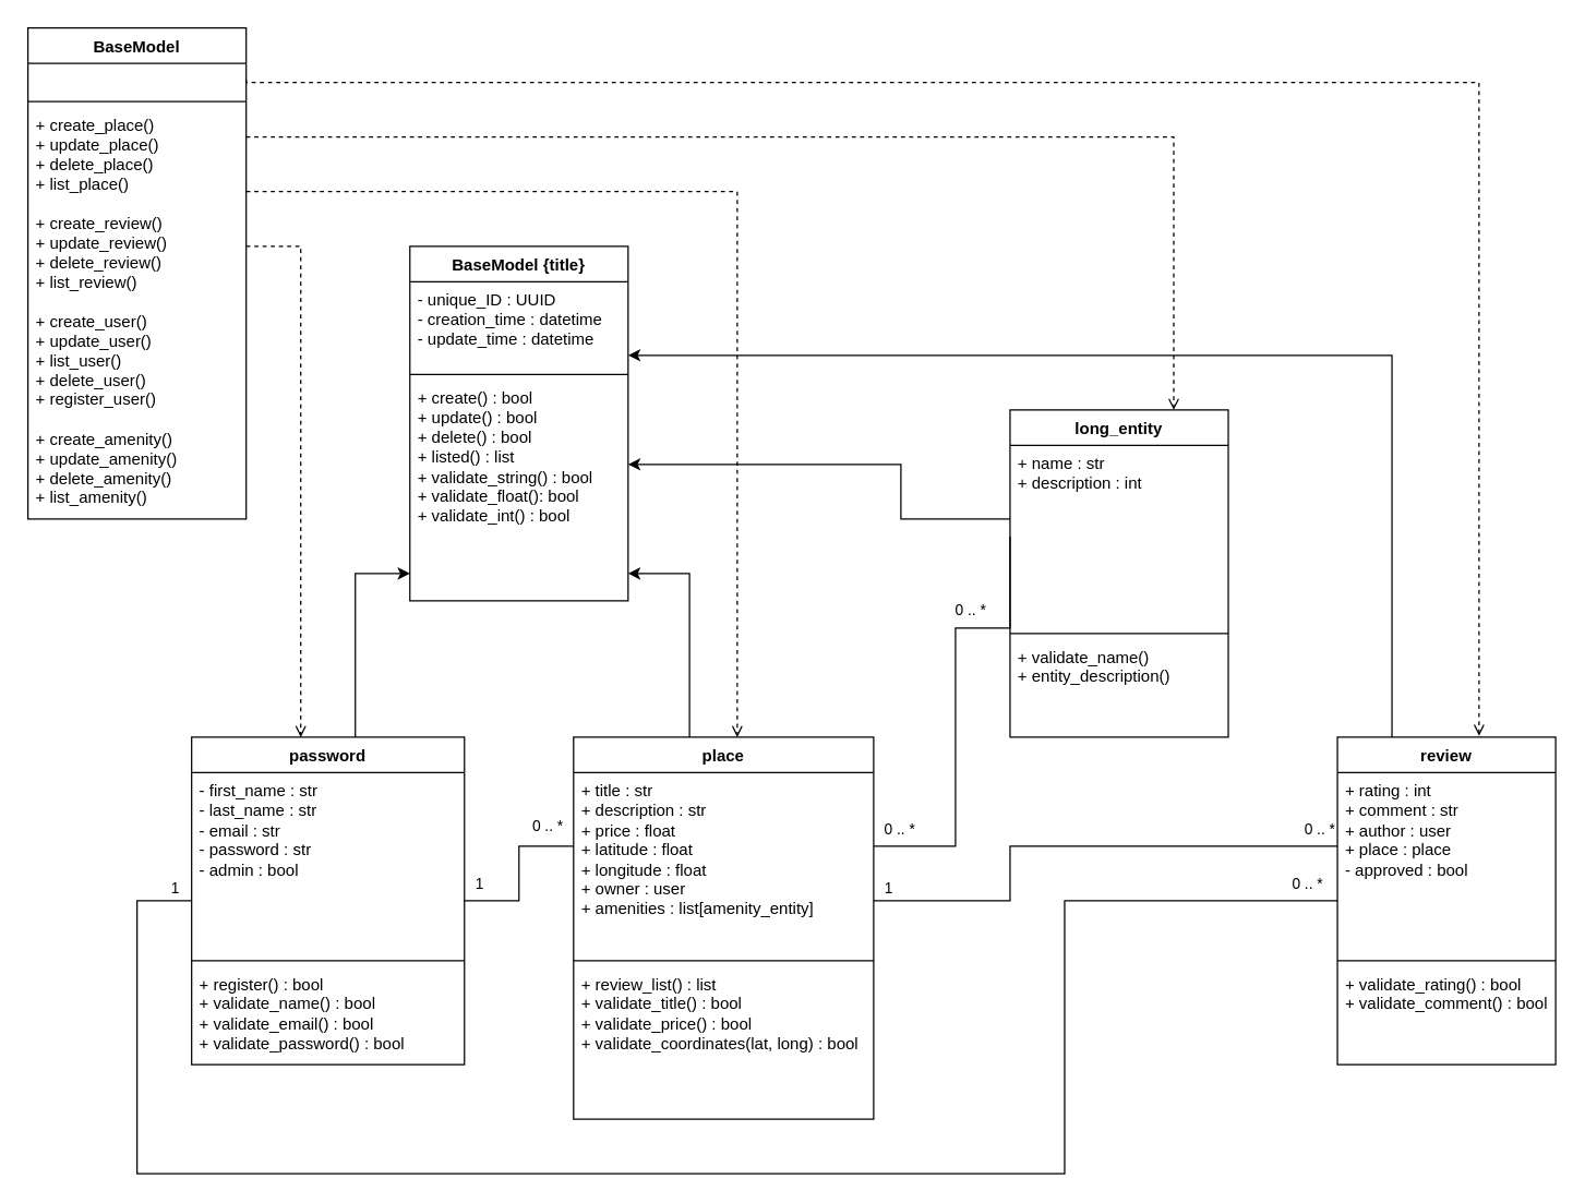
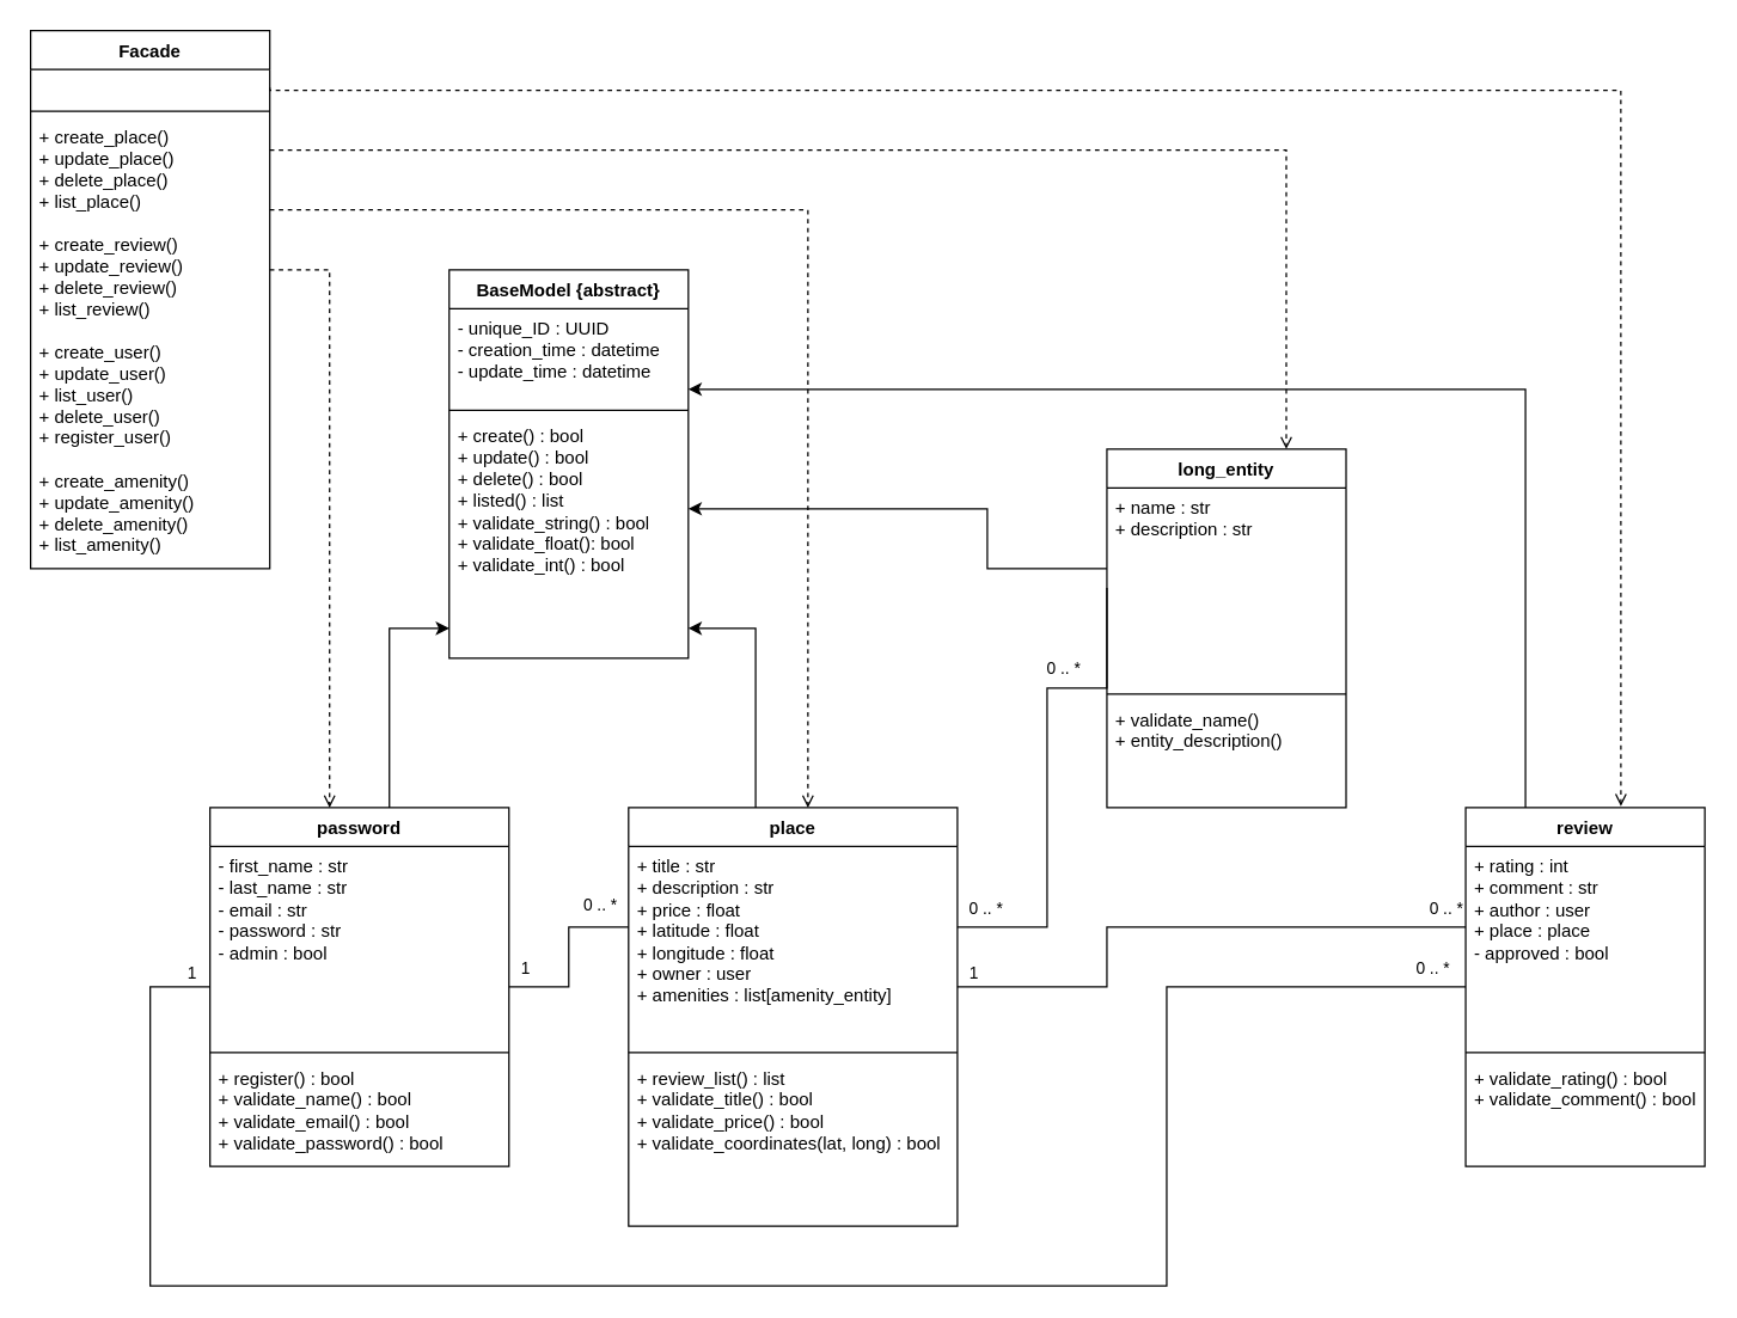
  <mxCell id="0" />
  <mxCell id="1" parent="0" />
  <mxCell id="2" style="edgeStyle=orthogonalEdgeStyle;rounded=0;orthogonalLoop=1;jettySize=auto;html=1;" parent="1" source="6" target="13" edge="1"><mxGeometry relative="1" as="geometry"><Array as="points"><mxPoint x="260" y="420" /></Array></mxGeometry></mxCell>
  <mxCell id="3" style="edgeStyle=orthogonalEdgeStyle;rounded=0;orthogonalLoop=1;jettySize=auto;html=1;endArrow=none;startFill=0;" parent="1" source="6" target="21" edge="1"><mxGeometry relative="1" as="geometry"><Array as="points"><mxPoint x="100" y="660" /><mxPoint x="100" y="860" /><mxPoint x="780" y="860" /><mxPoint x="780" y="660" /></Array></mxGeometry></mxCell>
  <mxCell id="4" value="1" style="edgeLabel;html=1;align=center;verticalAlign=middle;resizable=0;points=[];" parent="3" vertex="1" connectable="0"><mxGeometry x="-0.98" relative="1" as="geometry"><mxPoint y="-10" as="offset" /></mxGeometry></mxCell>
  <mxCell id="5" value="0 .. *" style="edgeLabel;html=1;align=center;verticalAlign=middle;resizable=0;points=[];" parent="3" vertex="1" connectable="0"><mxGeometry x="0.955" relative="1" as="geometry"><mxPoint x="7" y="-13" as="offset" /></mxGeometry></mxCell>
  <mxCell id="6" value="password" style="swimlane;fontStyle=1;align=center;verticalAlign=top;childLayout=stackLayout;horizontal=1;startSize=26;horizontalStack=0;resizeParent=1;resizeParentMax=0;resizeLast=0;collapsible=1;marginBottom=0;whiteSpace=wrap;html=1;" parent="1" vertex="1"><mxGeometry x="140" y="540" width="200" height="240" as="geometry" /></mxCell>
  <mxCell id="7" value="- first_name : str&lt;div&gt;- last_name : str&lt;/div&gt;&lt;div&gt;- email : str&lt;/div&gt;&lt;div&gt;- password : str&lt;/div&gt;&lt;div&gt;- admin : bool&lt;/div&gt;" style="text;strokeColor=none;fillColor=none;align=left;verticalAlign=top;spacingLeft=4;spacingRight=4;overflow=hidden;rotatable=0;points=[[0,0.5],[1,0.5]];portConstraint=eastwest;whiteSpace=wrap;html=1;" parent="6" vertex="1"><mxGeometry y="26" width="200" height="134" as="geometry" /></mxCell>
  <mxCell id="8" value="" style="line;strokeWidth=1;fillColor=none;align=left;verticalAlign=middle;spacingTop=-1;spacingLeft=3;spacingRight=3;rotatable=0;labelPosition=right;points=[];portConstraint=eastwest;strokeColor=inherit;" parent="6" vertex="1"><mxGeometry y="160" width="200" height="8" as="geometry" /></mxCell>
  <mxCell id="9" value="+ register() : bool&lt;div&gt;+ validate_name() : bool&lt;br&gt;&lt;div&gt;+ validate_email() : bool&lt;/div&gt;&lt;/div&gt;&lt;div&gt;+ validate_password() : bool&lt;/div&gt;" style="text;strokeColor=none;fillColor=none;align=left;verticalAlign=top;spacingLeft=4;spacingRight=4;overflow=hidden;rotatable=0;points=[[0,0.5],[1,0.5]];portConstraint=eastwest;whiteSpace=wrap;html=1;" parent="6" vertex="1"><mxGeometry y="168" width="200" height="72" as="geometry" /></mxCell>
- <mxCell id="10" value="BaseModel {title}" style="swimlane;fontStyle=1;align=center;verticalAlign=top;childLayout=stackLayout;horizontal=1;startSize=26;horizontalStack=0;resizeParent=1;resizeParentMax=0;resizeLast=0;collapsible=1;marginBottom=0;whiteSpace=wrap;html=1;" parent="1" vertex="1"><mxGeometry x="300" y="180" width="160" height="260" as="geometry" /></mxCell>
+ <mxCell id="10" value="BaseModel {abstract}" style="swimlane;fontStyle=1;align=center;verticalAlign=top;childLayout=stackLayout;horizontal=1;startSize=26;horizontalStack=0;resizeParent=1;resizeParentMax=0;resizeLast=0;collapsible=1;marginBottom=0;whiteSpace=wrap;html=1;" parent="1" vertex="1"><mxGeometry x="300" y="180" width="160" height="260" as="geometry" /></mxCell>
  <mxCell id="11" value="- unique_ID : UUID&lt;div&gt;- creation_time : datetime&lt;br&gt;&lt;div&gt;- update_time : datetime&lt;/div&gt;&lt;/div&gt;" style="text;strokeColor=none;fillColor=none;align=left;verticalAlign=top;spacingLeft=4;spacingRight=4;overflow=hidden;rotatable=0;points=[[0,0.5],[1,0.5]];portConstraint=eastwest;whiteSpace=wrap;html=1;" parent="10" vertex="1"><mxGeometry y="26" width="160" height="64" as="geometry" /></mxCell>
  <mxCell id="12" value="" style="line;strokeWidth=1;fillColor=none;align=left;verticalAlign=middle;spacingTop=-1;spacingLeft=3;spacingRight=3;rotatable=0;labelPosition=right;points=[];portConstraint=eastwest;strokeColor=inherit;" parent="10" vertex="1"><mxGeometry y="90" width="160" height="8" as="geometry" /></mxCell>
  <mxCell id="13" value="+ create() : bool&lt;div&gt;+ update() : bool&lt;/div&gt;&lt;div&gt;+ delete() : bool&lt;/div&gt;&lt;div&gt;+ listed() : list&lt;/div&gt;&lt;div&gt;+ validate_string() : bool&lt;/div&gt;&lt;div&gt;+ validate_float(): bool&lt;/div&gt;&lt;div&gt;&lt;span style=&quot;background-color: initial;&quot;&gt;+ validate_int() : bool&lt;/span&gt;&lt;br&gt;&lt;/div&gt;" style="text;strokeColor=none;fillColor=none;align=left;verticalAlign=top;spacingLeft=4;spacingRight=4;overflow=hidden;rotatable=0;points=[[0,0.5],[1,0.5]];portConstraint=eastwest;whiteSpace=wrap;html=1;" parent="10" vertex="1"><mxGeometry y="98" width="160" height="162" as="geometry" /></mxCell>
  <mxCell id="14" style="edgeStyle=orthogonalEdgeStyle;rounded=0;orthogonalLoop=1;jettySize=auto;html=1;" parent="1" source="15" target="13" edge="1"><mxGeometry relative="1" as="geometry"><Array as="points"><mxPoint x="505" y="420" /></Array></mxGeometry></mxCell>
  <mxCell id="15" value="place" style="swimlane;fontStyle=1;align=center;verticalAlign=top;childLayout=stackLayout;horizontal=1;startSize=26;horizontalStack=0;resizeParent=1;resizeParentMax=0;resizeLast=0;collapsible=1;marginBottom=0;whiteSpace=wrap;html=1;" parent="1" vertex="1"><mxGeometry x="420" y="540" width="220" height="280" as="geometry" /></mxCell>
  <mxCell id="16" value="+ title : str&lt;div&gt;+ description : str&lt;/div&gt;&lt;div&gt;+ price : float&lt;/div&gt;&lt;div&gt;+&amp;nbsp;&lt;span style=&quot;background-color: transparent;&quot;&gt;latitude : float&lt;/span&gt;&lt;/div&gt;&lt;div&gt;+ longitude : float&lt;/div&gt;&lt;div&gt;+ owner : user&lt;/div&gt;&lt;div&gt;+ amenities : list[amenity_entity]&lt;/div&gt;" style="text;strokeColor=none;fillColor=none;align=left;verticalAlign=top;spacingLeft=4;spacingRight=4;overflow=hidden;rotatable=0;points=[[0,0.5],[1,0.5]];portConstraint=eastwest;whiteSpace=wrap;html=1;" parent="15" vertex="1"><mxGeometry y="26" width="220" height="134" as="geometry" /></mxCell>
  <mxCell id="17" value="" style="line;strokeWidth=1;fillColor=none;align=left;verticalAlign=middle;spacingTop=-1;spacingLeft=3;spacingRight=3;rotatable=0;labelPosition=right;points=[];portConstraint=eastwest;strokeColor=inherit;" parent="15" vertex="1"><mxGeometry y="160" width="220" height="8" as="geometry" /></mxCell>
  <mxCell id="18" value="+ review_list() : list&lt;div&gt;+ validate_title() : bool&lt;/div&gt;&lt;div&gt;+ validate_price() : bool&lt;/div&gt;&lt;div&gt;&lt;span style=&quot;background-color: initial;&quot;&gt;+ validate_coordinates(lat, long) : bool&lt;/span&gt;&lt;br&gt;&lt;/div&gt;&lt;div&gt;&lt;br&gt;&lt;/div&gt;" style="text;strokeColor=none;fillColor=none;align=left;verticalAlign=top;spacingLeft=4;spacingRight=4;overflow=hidden;rotatable=0;points=[[0,0.5],[1,0.5]];portConstraint=eastwest;whiteSpace=wrap;html=1;" parent="15" vertex="1"><mxGeometry y="168" width="220" height="112" as="geometry" /></mxCell>
  <mxCell id="19" style="edgeStyle=orthogonalEdgeStyle;rounded=0;orthogonalLoop=1;jettySize=auto;html=1;" parent="1" source="20" edge="1"><mxGeometry relative="1" as="geometry"><mxPoint x="460" y="260" as="targetPoint" /><Array as="points"><mxPoint x="1020" y="260" /><mxPoint x="459" y="260" /></Array></mxGeometry></mxCell>
  <mxCell id="20" value="review" style="swimlane;fontStyle=1;align=center;verticalAlign=top;childLayout=stackLayout;horizontal=1;startSize=26;horizontalStack=0;resizeParent=1;resizeParentMax=0;resizeLast=0;collapsible=1;marginBottom=0;whiteSpace=wrap;html=1;" parent="1" vertex="1"><mxGeometry x="980" y="540" width="160" height="240" as="geometry" /></mxCell>
  <mxCell id="21" value="+ rating : int&lt;div&gt;+ comment : str&lt;/div&gt;&lt;div&gt;+ author : user&lt;/div&gt;&lt;div&gt;+ place : place&lt;/div&gt;&lt;div&gt;- approved : bool&lt;/div&gt;" style="text;strokeColor=none;fillColor=none;align=left;verticalAlign=top;spacingLeft=4;spacingRight=4;overflow=hidden;rotatable=0;points=[[0,0.5],[1,0.5]];portConstraint=eastwest;whiteSpace=wrap;html=1;" parent="20" vertex="1"><mxGeometry y="26" width="160" height="134" as="geometry" /></mxCell>
  <mxCell id="22" value="" style="line;strokeWidth=1;fillColor=none;align=left;verticalAlign=middle;spacingTop=-1;spacingLeft=3;spacingRight=3;rotatable=0;labelPosition=right;points=[];portConstraint=eastwest;strokeColor=inherit;" parent="20" vertex="1"><mxGeometry y="160" width="160" height="8" as="geometry" /></mxCell>
  <mxCell id="23" value="+ validate_rating() : bool&lt;div&gt;+ validate_comment() : bool&lt;/div&gt;" style="text;strokeColor=none;fillColor=none;align=left;verticalAlign=top;spacingLeft=4;spacingRight=4;overflow=hidden;rotatable=0;points=[[0,0.5],[1,0.5]];portConstraint=eastwest;whiteSpace=wrap;html=1;" parent="20" vertex="1"><mxGeometry y="168" width="160" height="72" as="geometry" /></mxCell>
  <mxCell id="24" value="long_entity" style="swimlane;fontStyle=1;align=center;verticalAlign=top;childLayout=stackLayout;horizontal=1;startSize=26;horizontalStack=0;resizeParent=1;resizeParentMax=0;resizeLast=0;collapsible=1;marginBottom=0;whiteSpace=wrap;html=1;" parent="1" vertex="1"><mxGeometry x="740" y="300" width="160" height="240" as="geometry" /></mxCell>
- <mxCell id="25" value="+ name : str&lt;div&gt;+ description : int&lt;/div&gt;" style="text;strokeColor=none;fillColor=none;align=left;verticalAlign=top;spacingLeft=4;spacingRight=4;overflow=hidden;rotatable=0;points=[[0,0.5],[1,0.5]];portConstraint=eastwest;whiteSpace=wrap;html=1;" parent="24" vertex="1"><mxGeometry y="26" width="160" height="134" as="geometry" /></mxCell>
+ <mxCell id="25" value="+ name : str&lt;div&gt;+ description : str&lt;/div&gt;" style="text;strokeColor=none;fillColor=none;align=left;verticalAlign=top;spacingLeft=4;spacingRight=4;overflow=hidden;rotatable=0;points=[[0,0.5],[1,0.5]];portConstraint=eastwest;whiteSpace=wrap;html=1;" parent="24" vertex="1"><mxGeometry y="26" width="160" height="134" as="geometry" /></mxCell>
  <mxCell id="26" value="" style="line;strokeWidth=1;fillColor=none;align=left;verticalAlign=middle;spacingTop=-1;spacingLeft=3;spacingRight=3;rotatable=0;labelPosition=right;points=[];portConstraint=eastwest;strokeColor=inherit;" parent="24" vertex="1"><mxGeometry y="160" width="160" height="8" as="geometry" /></mxCell>
  <mxCell id="27" value="&lt;div&gt;+ validate_name()&lt;/div&gt;&lt;div&gt;+ entity_description()&lt;/div&gt;" style="text;strokeColor=none;fillColor=none;align=left;verticalAlign=top;spacingLeft=4;spacingRight=4;overflow=hidden;rotatable=0;points=[[0,0.5],[1,0.5]];portConstraint=eastwest;whiteSpace=wrap;html=1;" parent="24" vertex="1"><mxGeometry y="168" width="160" height="72" as="geometry" /></mxCell>
  <mxCell id="28" style="edgeStyle=orthogonalEdgeStyle;rounded=0;orthogonalLoop=1;jettySize=auto;html=1;" parent="1" source="24" edge="1"><mxGeometry relative="1" as="geometry"><Array as="points"><mxPoint x="660" y="380" /><mxPoint x="660" y="340" /></Array><mxPoint x="460" y="340" as="targetPoint" /></mxGeometry></mxCell>
  <mxCell id="29" style="edgeStyle=orthogonalEdgeStyle;rounded=0;orthogonalLoop=1;jettySize=auto;html=1;entryX=0;entryY=0.5;entryDx=0;entryDy=0;endArrow=none;startFill=0;" parent="1" source="16" target="25" edge="1"><mxGeometry relative="1" as="geometry"><Array as="points"><mxPoint x="700" y="620" /><mxPoint x="700" y="460" /><mxPoint x="740" y="460" /></Array></mxGeometry></mxCell>
  <mxCell id="30" value="0 .. *" style="edgeLabel;html=1;align=center;verticalAlign=middle;resizable=0;points=[];" parent="29" vertex="1" connectable="0"><mxGeometry x="-0.894" y="2" relative="1" as="geometry"><mxPoint x="1" y="-11" as="offset" /></mxGeometry></mxCell>
  <mxCell id="31" value="0 .. *" style="edgeLabel;html=1;align=center;verticalAlign=middle;resizable=0;points=[];" parent="29" vertex="1" connectable="0"><mxGeometry x="0.756" relative="1" as="geometry"><mxPoint x="-30" y="13" as="offset" /></mxGeometry></mxCell>
  <mxCell id="32" style="edgeStyle=orthogonalEdgeStyle;rounded=0;orthogonalLoop=1;jettySize=auto;html=1;endArrow=none;startFill=0;" parent="1" source="7" edge="1"><mxGeometry relative="1" as="geometry"><Array as="points"><mxPoint x="380" y="660" /><mxPoint x="380" y="620" /><mxPoint x="420" y="620" /></Array><mxPoint x="420" y="620" as="targetPoint" /></mxGeometry></mxCell>
  <mxCell id="33" value="1" style="edgeLabel;html=1;align=center;verticalAlign=middle;resizable=0;points=[];" parent="32" vertex="1" connectable="0"><mxGeometry x="-0.835" y="-1" relative="1" as="geometry"><mxPoint y="-14" as="offset" /></mxGeometry></mxCell>
  <mxCell id="34" value="0 .. *" style="edgeLabel;html=1;align=center;verticalAlign=middle;resizable=0;points=[];" parent="32" vertex="1" connectable="0"><mxGeometry x="0.728" relative="1" as="geometry"><mxPoint x="-4" y="-16" as="offset" /></mxGeometry></mxCell>
  <mxCell id="35" style="edgeStyle=orthogonalEdgeStyle;rounded=0;orthogonalLoop=1;jettySize=auto;html=1;endArrow=none;startFill=0;" parent="1" source="16" target="21" edge="1"><mxGeometry relative="1" as="geometry"><Array as="points"><mxPoint x="740" y="660" /><mxPoint x="740" y="620" /></Array></mxGeometry></mxCell>
  <mxCell id="36" value="1" style="edgeLabel;html=1;align=center;verticalAlign=middle;resizable=0;points=[];" parent="35" vertex="1" connectable="0"><mxGeometry x="-0.95" y="2" relative="1" as="geometry"><mxPoint y="-8" as="offset" /></mxGeometry></mxCell>
  <mxCell id="37" value="0 .. *" style="edgeLabel;html=1;align=center;verticalAlign=middle;resizable=0;points=[];" parent="35" vertex="1" connectable="0"><mxGeometry x="0.899" relative="1" as="geometry"><mxPoint x="5" y="-13" as="offset" /></mxGeometry></mxCell>
- <mxCell id="38" value="BaseModel" style="swimlane;fontStyle=1;align=center;verticalAlign=top;childLayout=stackLayout;horizontal=1;startSize=26;horizontalStack=0;resizeParent=1;resizeParentMax=0;resizeLast=0;collapsible=1;marginBottom=0;whiteSpace=wrap;html=1;" parent="1" vertex="1"><mxGeometry x="20" y="20" width="160" height="360" as="geometry" /></mxCell>
+ <mxCell id="38" value="Facade" style="swimlane;fontStyle=1;align=center;verticalAlign=top;childLayout=stackLayout;horizontal=1;startSize=26;horizontalStack=0;resizeParent=1;resizeParentMax=0;resizeLast=0;collapsible=1;marginBottom=0;whiteSpace=wrap;html=1;" parent="1" vertex="1"><mxGeometry x="20" y="20" width="160" height="360" as="geometry" /></mxCell>
  <mxCell id="39" value="&amp;nbsp;&lt;br&gt;&lt;div&gt;&lt;br&gt;&lt;/div&gt;" style="text;strokeColor=none;fillColor=none;align=left;verticalAlign=top;spacingLeft=4;spacingRight=4;overflow=hidden;rotatable=0;points=[[0,0.5],[1,0.5]];portConstraint=eastwest;whiteSpace=wrap;html=1;" parent="38" vertex="1"><mxGeometry y="26" width="160" height="24" as="geometry" /></mxCell>
  <mxCell id="40" value="" style="line;strokeWidth=1;fillColor=none;align=left;verticalAlign=middle;spacingTop=-1;spacingLeft=3;spacingRight=3;rotatable=0;labelPosition=right;points=[];portConstraint=eastwest;strokeColor=inherit;" parent="38" vertex="1"><mxGeometry y="50" width="160" height="8" as="geometry" /></mxCell>
  <mxCell id="41" value="+ create_place()&lt;div&gt;+ update_place()&lt;/div&gt;&lt;div&gt;+ delete_place()&lt;/div&gt;&lt;div&gt;+ list_place()&lt;/div&gt;&lt;div&gt;&lt;br&gt;&lt;/div&gt;&lt;div&gt;+ create_review()&lt;br&gt;+ update_review()&lt;/div&gt;&lt;div&gt;+ delete_review()&lt;/div&gt;&lt;div&gt;+ list_review()&lt;/div&gt;&lt;div&gt;&lt;br&gt;&lt;/div&gt;&lt;div&gt;+ create_user()&lt;/div&gt;&lt;div&gt;+ update_user()&lt;/div&gt;&lt;div&gt;+ list_user()&lt;/div&gt;&lt;div&gt;+ delete_user()&lt;/div&gt;&lt;div&gt;+ register_user()&lt;/div&gt;&lt;div&gt;&lt;br&gt;&lt;/div&gt;&lt;div&gt;+ create_amenity()&lt;/div&gt;&lt;div&gt;+ update_amenity()&lt;/div&gt;&lt;div&gt;+ delete_amenity()&lt;/div&gt;&lt;div&gt;+ list_amenity()&lt;/div&gt;&lt;div&gt;&lt;br&gt;&lt;/div&gt;&lt;div&gt;&lt;br&gt;&lt;/div&gt;" style="text;strokeColor=none;fillColor=none;align=left;verticalAlign=top;spacingLeft=4;spacingRight=4;overflow=hidden;rotatable=0;points=[[0,0.5],[1,0.5]];portConstraint=eastwest;whiteSpace=wrap;html=1;" parent="38" vertex="1"><mxGeometry y="58" width="160" height="302" as="geometry" /></mxCell>
  <mxCell id="42" style="edgeStyle=orthogonalEdgeStyle;rounded=0;orthogonalLoop=1;jettySize=auto;html=1;entryX=0.75;entryY=0;entryDx=0;entryDy=0;dashed=1;endArrow=open;endFill=0;" parent="1" source="41" target="24" edge="1"><mxGeometry relative="1" as="geometry"><Array as="points"><mxPoint x="860" y="100" /></Array></mxGeometry></mxCell>
  <mxCell id="43" style="edgeStyle=orthogonalEdgeStyle;rounded=0;orthogonalLoop=1;jettySize=auto;html=1;entryX=0.649;entryY=-0.004;entryDx=0;entryDy=0;entryPerimeter=0;dashed=1;endArrow=open;endFill=0;exitX=1;exitY=0.5;exitDx=0;exitDy=0;" parent="1" source="39" target="20" edge="1"><mxGeometry relative="1" as="geometry"><Array as="points"><mxPoint x="180" y="60" /><mxPoint x="1084" y="60" /></Array></mxGeometry></mxCell>
  <mxCell id="44" style="edgeStyle=orthogonalEdgeStyle;rounded=0;orthogonalLoop=1;jettySize=auto;html=1;dashed=1;endArrow=open;endFill=0;" parent="1" source="41" edge="1"><mxGeometry relative="1" as="geometry"><mxPoint x="540" y="540" as="targetPoint" /><Array as="points"><mxPoint x="540" y="140" /><mxPoint x="540" y="540" /></Array></mxGeometry></mxCell>
  <mxCell id="45" style="edgeStyle=orthogonalEdgeStyle;rounded=0;orthogonalLoop=1;jettySize=auto;html=1;dashed=1;endArrow=open;endFill=0;" parent="1" source="41" edge="1"><mxGeometry relative="1" as="geometry"><Array as="points"><mxPoint x="220" y="180" /></Array><mxPoint x="220" y="540" as="targetPoint" /></mxGeometry></mxCell>
